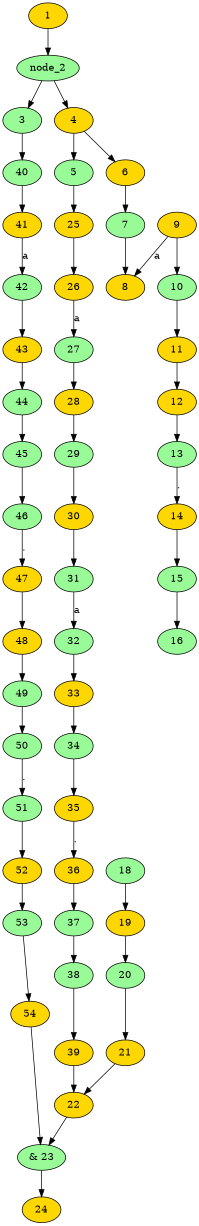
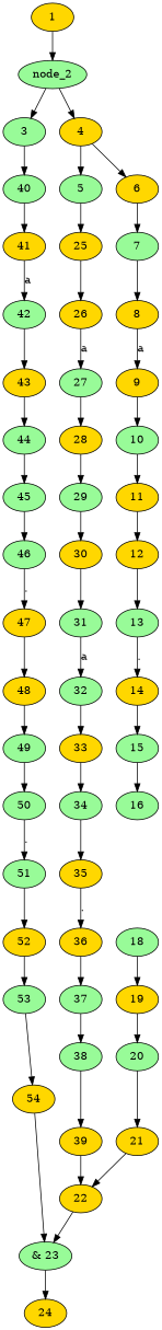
  digraph {
    node [fillcolor=palegreen style=filled]
    n1 [fillcolor=gold label=1]
    node_2
    n3 [label=3]
    n4 [fillcolor=gold label=4]
    n5 [label=40]
    n6 [label=5]
    n7 [fillcolor=gold label=6]
    n8 [fillcolor=gold label=41]
    n9 [fillcolor=gold label=25]
    n10 [label=7]
    n11 [fillcolor=gold label=26]
    n12 [fillcolor=gold label=8]
    n13 [fillcolor=gold label=9]
    n14 [label=10]
    n15 [fillcolor=gold label=11]
    n16 [fillcolor=gold label=12]
    n17 [label=13]
    n18 [fillcolor=gold label=14]
    n19 [label=15]
    n20 [label=16]
    n21 [label=18]
    n22 [fillcolor=gold label=19]
    n23 [label=20]
    n24 [fillcolor=gold label=21]
    n25 [fillcolor=gold label=22]
    n26 [label="& 23"]
    n27 [fillcolor=gold label=24]
    n28 [label=27]
    n29 [fillcolor=gold label=28]
    n30 [label=29]
    n31 [fillcolor=gold label=30]
    n32 [label=31]
    n33 [label=32]
    n34 [fillcolor=gold label=33]
    n35 [label=34]
    n36 [fillcolor=gold label=35]
    n37 [fillcolor=gold label=36]
    n38 [label=37]
    n39 [label=38]
    n40 [fillcolor=gold label=39]
    n41 [label=42]
    n42 [fillcolor=gold label=43]
    n43 [label=44]
    n44 [label=45]
    n45 [label=46]
    n46 [fillcolor=gold label=47]
    n47 [fillcolor=gold label=48]
    n48 [label=49]
    n49 [label=50]
    n50 [label=51]
    n51 [fillcolor=gold label=52]
    n52 [label=53]
    n53 [fillcolor=gold label=54]
    n1 -> node_2
    node_2 -> n3
    node_2 -> n4
    n3 -> n5
    n4 -> n6
    n4 -> n7
    n5 -> n8
    n6 -> n9
    n7 -> n10
    n8 -> n41 [label=a]
    n9 -> n11
    n10 -> n12
    n11 -> n28 [label=a]
-   n13 -> n12 [label=a]
+   n12 -> n13 [label=a]
    n13 -> n14
    n14 -> n15
    n15 -> n16
    n16 -> n17
    n17 -> n18 [label="."]
    n18 -> n19
    n19 -> n20
    n21 -> n22
    n22 -> n23
    n23 -> n24
    n24 -> n25
    n25 -> n26
    n26 -> n27
    n28 -> n29
    n29 -> n30
    n30 -> n31
    n31 -> n32
    n32 -> n33 [label=a]
    n33 -> n34
    n34 -> n35
    n35 -> n36
    n36 -> n37 [label="."]
    n37 -> n38
    n38 -> n39
    n39 -> n40
    n40 -> n25
    n41 -> n42
    n42 -> n43
    n43 -> n44
    n44 -> n45
    n45 -> n46 [label="."]
    n46 -> n47
    n47 -> n48
    n48 -> n49
    n49 -> n50 [label="."]
    n50 -> n51
    n51 -> n52
    n52 -> n53
    n53 -> n26
  }
